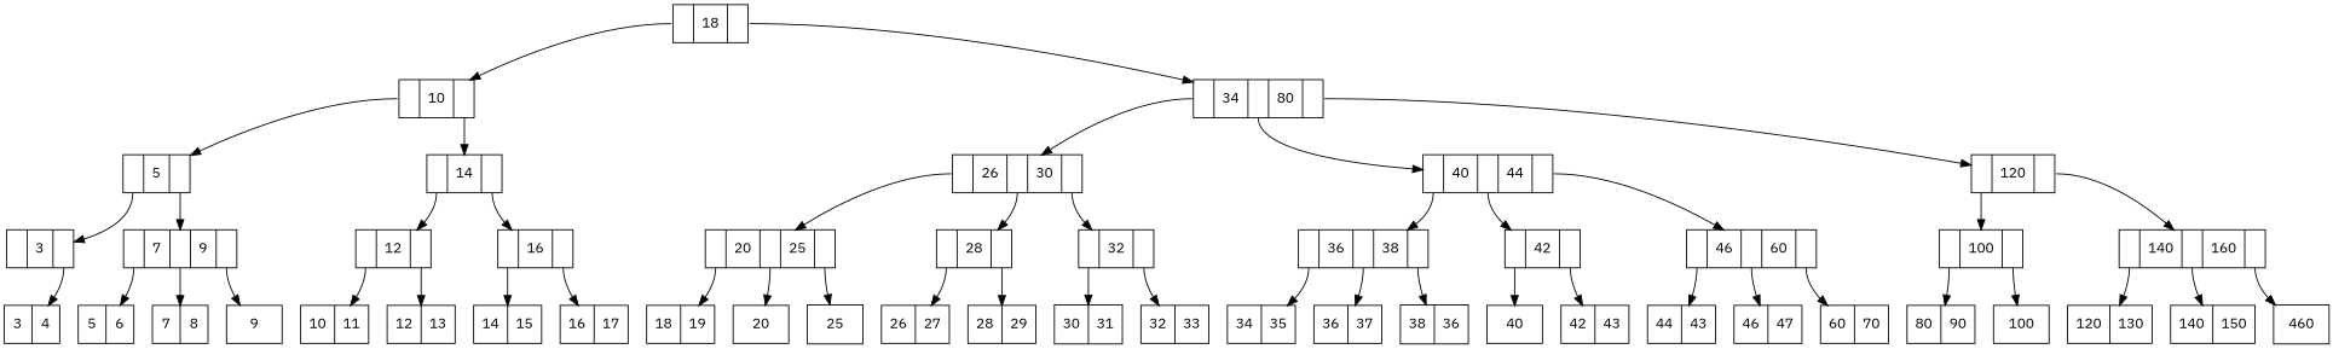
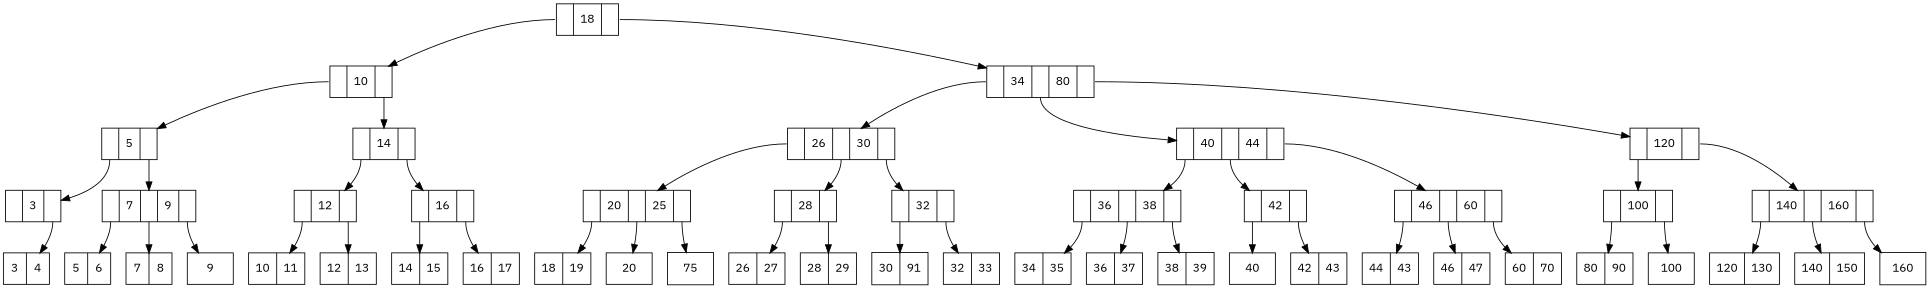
  digraph {
    fontname="IBM Plex Sans"
    node [fontname="IBM Plex Sans" shape=record]
    edge [fontname="IBM Plex Sans"]
    n1 [label="<pn15>|18|<pn33>"]
    n2 [label="<pn7>|10|<pn24>"]
    n3 [label="<pn32>|34|<pn48>|80|<pn14>"]
    n4 [label="<pn3>|5|<pn23>"]
    n5 [label="<pn20>|14|<pn28>"]
    n6 [label="<pn31>|26|<pn40>|30|<pn44>"]
    n7 [label="<pn47>|40|<pn6>|44|<pn53>"]
    n8 [label="<pn10>|120|<pn13>"]
    n9 [label="<pn1>|3|<pn19>"]
    n10 [label="<pn21>|7|<pn22>|9|<pn25>"]
    n11 [label="<pn18>|12|<pn26>"]
    n12 [label="<pn27>|16|<pn29>"]
    n13 [label="3|4"]
    n14 [label="5|6"]
    n15 [label="7|8"]
    n16 [label=9]
    n17 [label="10|11"]
    n18 [label="12|13"]
    n19 [label="14|15"]
    n20 [label="16|17"]
    n21 [label="<pn30>|20|<pn2>|25|<pn36>"]
    n22 [label="<pn39>|28|<pn42>"]
    n23 [label="<pn35>|32|<pn43>"]
    n24 [label="<pn45>|36|<pn46>|38|<pn50>"]
    n25 [label="<pn4>|42|<pn51>"]
    n26 [label="<pn52>|46|<pn54>|60|<pn5>"]
    n27 [label="<pn8>|100|<pn17>"]
    n28 [label="<pn11>|140|<pn12>|160|<pn16>"]
    n29 [label="18|19"]
    n30 [label=20]
-   n31 [label=25]
+   n31 [label=75]
    n32 [label="26|27"]
    n33 [label="28|29"]
-   n34 [label="30|31"]
+   n34 [label="30|91"]
    n35 [label="32|33"]
    n36 [label="34|35"]
    n37 [label="36|37"]
-   n38 [label="38|36"]
+   n38 [label="38|39"]
    n39 [label=40]
    n40 [label="42|43"]
    n41 [label="44|43"]
    n42 [label="46|47"]
    n43 [label="60|70"]
    n44 [label="80|90"]
    n45 [label=100]
    n46 [label="120|130"]
    n47 [label="140|150"]
-   n48 [label=460]
+   n48 [label=160]
    n1 -> n2 [tailport=pn15]
    n1 -> n3 [tailport=pn33]
    n2 -> n4 [tailport=pn7]
    n2 -> n5 [tailport=pn24]
    n3 -> n6 [tailport=pn32]
    n3 -> n7 [tailport=pn48]
    n3 -> n8 [tailport=pn14]
    n4 -> n9 [tailport=pn3]
    n4 -> n10 [tailport=pn23]
    n5 -> n11 [tailport=pn20]
    n5 -> n12 [tailport=pn28]
    n6 -> n21 [tailport=pn31]
    n6 -> n22 [tailport=pn40]
    n6 -> n23 [tailport=pn44]
    n7 -> n24 [tailport=pn47]
    n7 -> n25 [tailport=pn6]
    n7 -> n26 [tailport=pn53]
    n8 -> n27 [tailport=pn10]
    n8 -> n28 [tailport=pn13]
    n9 -> n13 [tailport=pn19]
    n10 -> n14 [tailport=pn21]
    n10 -> n15 [tailport=pn22]
    n10 -> n16 [tailport=pn25]
    n11 -> n17 [tailport=pn18]
    n11 -> n18 [tailport=pn26]
    n12 -> n19 [tailport=pn27]
    n12 -> n20 [tailport=pn29]
    n21 -> n29 [tailport=pn30]
    n21 -> n30 [tailport=pn2]
    n21 -> n31 [tailport=pn36]
    n22 -> n32 [tailport=pn39]
    n22 -> n33 [tailport=pn42]
    n23 -> n34 [tailport=pn35]
    n23 -> n35 [tailport=pn43]
    n24 -> n36 [tailport=pn45]
    n24 -> n37 [tailport=pn46]
    n24 -> n38 [tailport=pn50]
    n25 -> n39 [tailport=pn4]
    n25 -> n40 [tailport=pn51]
    n26 -> n41 [tailport=pn52]
    n26 -> n42 [tailport=pn54]
    n26 -> n43 [tailport=pn5]
    n27 -> n44 [tailport=pn8]
    n27 -> n45 [tailport=pn17]
    n28 -> n46 [tailport=pn11]
    n28 -> n47 [tailport=pn12]
    n28 -> n48 [tailport=pn16]
  }
